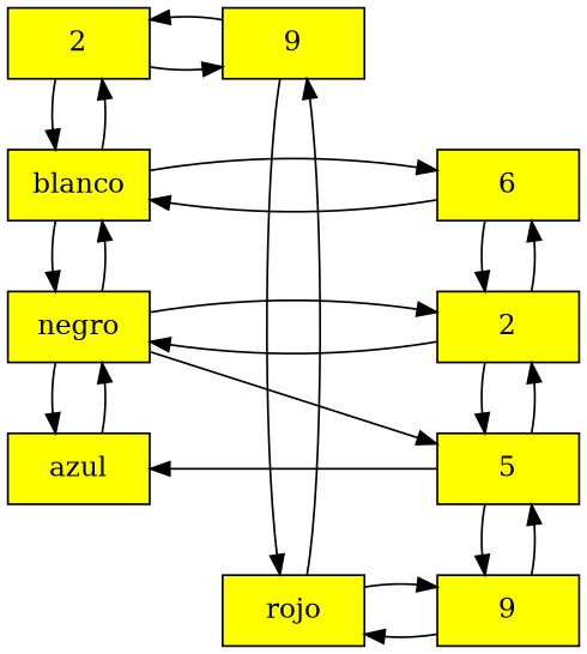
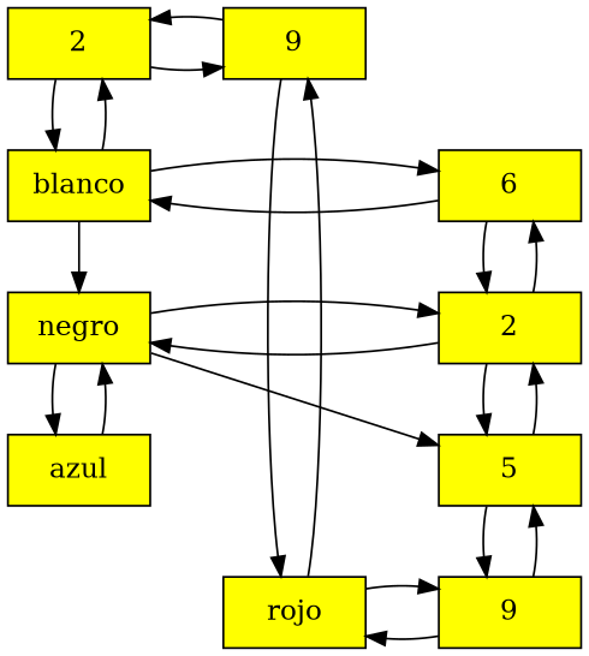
  digraph {
    nodesep=0.5
    ranksep=0.5
    node [fillcolor=yellow group=2 shape=rectangle style=filled]
    n1 [label=2 width=1.0]
    n2 [group=9 label=9 width=1.0]
    n3 [group=Mt0 label=6 width=1.0]
    n4 [label=blanco width=1.0]
    n5 [group=Mt0 label=2 width=1.0]
    n6 [label=negro width=1.0]
    n7 [group=Mt0 label=5 width=1.0]
    n8 [label=azul width=1.0]
    n9 [group=Mt0 label=9 width=1.0]
    n10 [group=9 label=rojo width=1.0]
    subgraph sub_1 {
      rank=same
      n1
      n2
    }
    subgraph sub_2 {
      rank=same
      n3
      n4
    }
    subgraph sub_3 {
      rank=same
      n5
      n6
    }
    subgraph sub_4 {
      rank=same
      n7
      n8
    }
    subgraph sub_5 {
      rank=same
      n9
      n10
    }
    n1 -> n2
    n1 -> n4
    n2 -> n1
    n2 -> n10
    n3 -> n4 [constraint=false]
    n3 -> n5
    n4 -> n1
    n4 -> n3 [constraint=false]
    n4 -> n6
    n5 -> n3
    n5 -> n6 [constraint=false]
    n5 -> n7
-   n6 -> n4 [constraint=false]
    n6 -> n5 [constraint=false]
    n6 -> n7 [constraint=false]
    n6 -> n8
    n7 -> n5
-   n7 -> n8 [constraint=false]
    n7 -> n9
    n8 -> n6 [constraint=false]
    n9 -> n7
    n9 -> n10 [constraint=false]
    n10 -> n2
    n10 -> n9 [constraint=false]
  }
